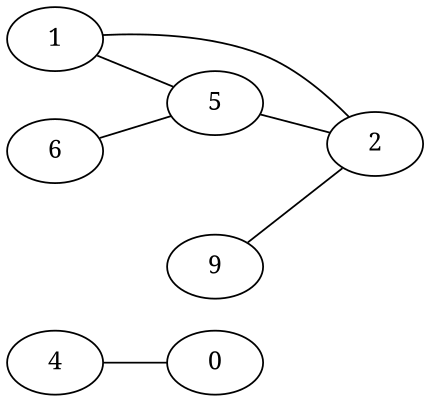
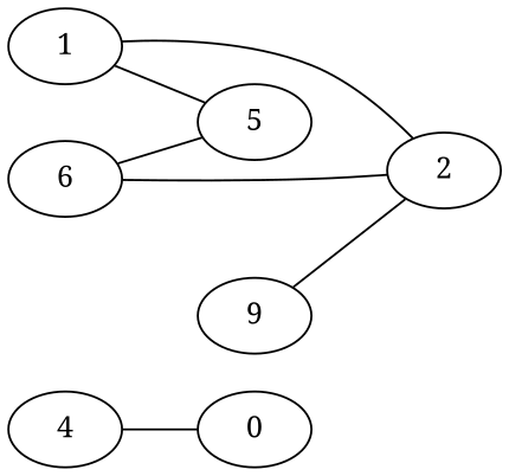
  graph {
    fontname="Noto Serif"
    rankdir=LR
    node [fontname="Noto Serif"]
    edge [fontname="Noto Serif"]
    n1 [label=0]
    n2 [label=1]
    n3 [label=5]
    n4 [label=2]
    n5 [label=4]
    n6 [label=6]
    n7 [label=9]
    n2 -- n3
-   n3 -- n4
+   n6 -- n4
    n4 -- n2
    n5 -- n1
    n6 -- n3
    n7 -- n4
  }
